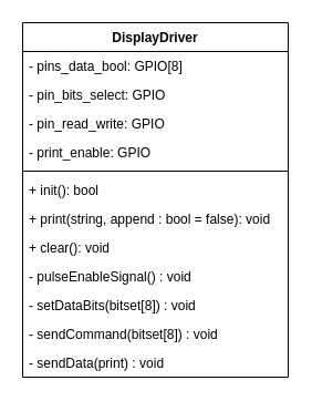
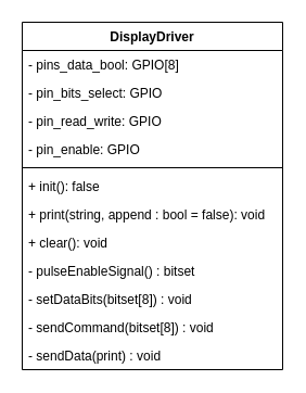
  <mxCell id="0" />
  <mxCell id="1" parent="0" />
  <mxCell id="2" value="DisplayDriver" style="swimlane;fontStyle=1;align=center;verticalAlign=top;childLayout=stackLayout;horizontal=1;startSize=26;horizontalStack=0;resizeParent=1;resizeParentMax=0;resizeLast=0;collapsible=1;marginBottom=0;" vertex="1" parent="1"><mxGeometry x="20" y="20" width="240" height="320" as="geometry"><mxRectangle x="80" y="80" width="110" height="26" as="alternateBounds" /></mxGeometry></mxCell>
  <mxCell id="3" value="- pins_data_bool: GPIO[8]" style="text;strokeColor=none;fillColor=none;align=left;verticalAlign=top;spacingLeft=4;spacingRight=4;overflow=hidden;rotatable=0;points=[[0,0.5],[1,0.5]];portConstraint=eastwest;" vertex="1" parent="2"><mxGeometry y="26" width="240" height="26" as="geometry" /></mxCell>
  <mxCell id="4" value="- pin_bits_select: GPIO" style="text;strokeColor=none;fillColor=none;align=left;verticalAlign=top;spacingLeft=4;spacingRight=4;overflow=hidden;rotatable=0;points=[[0,0.5],[1,0.5]];portConstraint=eastwest;" vertex="1" parent="2"><mxGeometry y="52" width="240" height="26" as="geometry" /></mxCell>
  <mxCell id="5" value="- pin_read_write: GPIO" style="text;strokeColor=none;fillColor=none;align=left;verticalAlign=top;spacingLeft=4;spacingRight=4;overflow=hidden;rotatable=0;points=[[0,0.5],[1,0.5]];portConstraint=eastwest;" vertex="1" parent="2"><mxGeometry y="78" width="240" height="26" as="geometry" /></mxCell>
- <mxCell id="6" value="- print_enable: GPIO" style="text;strokeColor=none;fillColor=none;align=left;verticalAlign=top;spacingLeft=4;spacingRight=4;overflow=hidden;rotatable=0;points=[[0,0.5],[1,0.5]];portConstraint=eastwest;" vertex="1" parent="2"><mxGeometry y="104" width="240" height="26" as="geometry" /></mxCell>
+ <mxCell id="6" value="- pin_enable: GPIO" style="text;strokeColor=none;fillColor=none;align=left;verticalAlign=top;spacingLeft=4;spacingRight=4;overflow=hidden;rotatable=0;points=[[0,0.5],[1,0.5]];portConstraint=eastwest;" vertex="1" parent="2"><mxGeometry y="104" width="240" height="26" as="geometry" /></mxCell>
  <mxCell id="7" value="" style="line;strokeWidth=1;fillColor=none;align=left;verticalAlign=middle;spacingTop=-1;spacingLeft=3;spacingRight=3;rotatable=0;labelPosition=right;points=[];portConstraint=eastwest;" vertex="1" parent="2"><mxGeometry y="130" width="240" height="8" as="geometry" /></mxCell>
- <mxCell id="8" value="+ init(): bool" style="text;strokeColor=none;fillColor=none;align=left;verticalAlign=top;spacingLeft=4;spacingRight=4;overflow=hidden;rotatable=0;points=[[0,0.5],[1,0.5]];portConstraint=eastwest;" vertex="1" parent="2"><mxGeometry y="138" width="240" height="26" as="geometry" /></mxCell>
+ <mxCell id="8" value="+ init(): false" style="text;strokeColor=none;fillColor=none;align=left;verticalAlign=top;spacingLeft=4;spacingRight=4;overflow=hidden;rotatable=0;points=[[0,0.5],[1,0.5]];portConstraint=eastwest;" vertex="1" parent="2"><mxGeometry y="138" width="240" height="26" as="geometry" /></mxCell>
  <mxCell id="9" value="+ print(string, append : bool = false): void" style="text;strokeColor=none;fillColor=none;align=left;verticalAlign=top;spacingLeft=4;spacingRight=4;overflow=hidden;rotatable=0;points=[[0,0.5],[1,0.5]];portConstraint=eastwest;" vertex="1" parent="2"><mxGeometry y="164" width="240" height="26" as="geometry" /></mxCell>
  <mxCell id="10" value="+ clear(): void" style="text;strokeColor=none;fillColor=none;align=left;verticalAlign=top;spacingLeft=4;spacingRight=4;overflow=hidden;rotatable=0;points=[[0,0.5],[1,0.5]];portConstraint=eastwest;" vertex="1" parent="2"><mxGeometry y="190" width="240" height="26" as="geometry" /></mxCell>
- <mxCell id="11" value="- pulseEnableSignal() : void" style="text;strokeColor=none;fillColor=none;align=left;verticalAlign=top;spacingLeft=4;spacingRight=4;overflow=hidden;rotatable=0;points=[[0,0.5],[1,0.5]];portConstraint=eastwest;" vertex="1" parent="2"><mxGeometry y="216" width="240" height="26" as="geometry" /></mxCell>
+ <mxCell id="11" value="- pulseEnableSignal() : bitset" style="text;strokeColor=none;fillColor=none;align=left;verticalAlign=top;spacingLeft=4;spacingRight=4;overflow=hidden;rotatable=0;points=[[0,0.5],[1,0.5]];portConstraint=eastwest;" vertex="1" parent="2"><mxGeometry y="216" width="240" height="26" as="geometry" /></mxCell>
  <mxCell id="12" value="- setDataBits(bitset[8]) : void" style="text;strokeColor=none;fillColor=none;align=left;verticalAlign=top;spacingLeft=4;spacingRight=4;overflow=hidden;rotatable=0;points=[[0,0.5],[1,0.5]];portConstraint=eastwest;" vertex="1" parent="2"><mxGeometry y="242" width="240" height="26" as="geometry" /></mxCell>
  <mxCell id="13" value="- sendCommand(bitset[8]) : void" style="text;strokeColor=none;fillColor=none;align=left;verticalAlign=top;spacingLeft=4;spacingRight=4;overflow=hidden;rotatable=0;points=[[0,0.5],[1,0.5]];portConstraint=eastwest;" vertex="1" parent="2"><mxGeometry y="268" width="240" height="26" as="geometry" /></mxCell>
  <mxCell id="14" value="- sendData(print) : void" style="text;strokeColor=none;fillColor=none;align=left;verticalAlign=top;spacingLeft=4;spacingRight=4;overflow=hidden;rotatable=0;points=[[0,0.5],[1,0.5]];portConstraint=eastwest;" vertex="1" parent="2"><mxGeometry y="294" width="240" height="26" as="geometry" /></mxCell>
